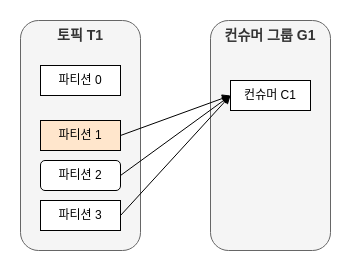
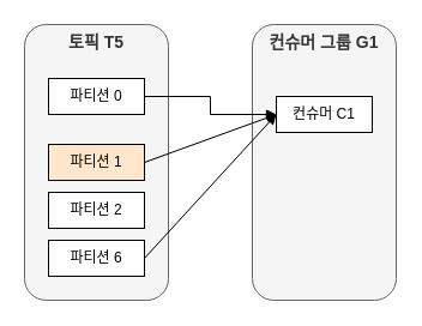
  <mxCell id="0" />
  <mxCell id="1" parent="0" />
- <mxCell id="2" value="토픽 T1" style="rounded=1;whiteSpace=wrap;html=1;fontStyle=1;fontSize=14;verticalAlign=top;fillColor=#f5f5f5;fontColor=#333333;strokeColor=#666666;" vertex="1" parent="1"><mxGeometry x="20" y="20" width="120" height="230" as="geometry" /></mxCell>
+ <mxCell id="2" value="토픽 T5" style="rounded=1;whiteSpace=wrap;html=1;fontStyle=1;fontSize=14;verticalAlign=top;fillColor=#f5f5f5;fontColor=#333333;strokeColor=#666666;" vertex="1" parent="1"><mxGeometry x="20" y="20" width="120" height="230" as="geometry" /></mxCell>
  <mxCell id="3" value="파티션 0" style="rounded=0;whiteSpace=wrap;html=1;" vertex="1" parent="1"><mxGeometry x="40" y="65" width="80" height="30" as="geometry" /></mxCell>
  <mxCell id="4" value="파티션 1" style="rounded=0;whiteSpace=wrap;html=1;fillColor=#ffe6cc;" vertex="1" parent="1"><mxGeometry x="40" y="120" width="80" height="30" as="geometry" /></mxCell>
- <mxCell id="5" value="파티션 2" style="whiteSpace=wrap;html=1;rounded=1;" vertex="1" parent="1"><mxGeometry x="40" y="160" width="80" height="30" as="geometry" /></mxCell>
- <mxCell id="6" value="파티션 3" style="rounded=0;whiteSpace=wrap;html=1;" vertex="1" parent="1"><mxGeometry x="40" y="200" width="80" height="30" as="geometry" /></mxCell>
+ <mxCell id="5" value="파티션 2" style="rounded=0;whiteSpace=wrap;html=1;" vertex="1" parent="1"><mxGeometry x="40" y="160" width="80" height="30" as="geometry" /></mxCell>
+ <mxCell id="6" value="파티션 6" style="rounded=0;whiteSpace=wrap;html=1;" vertex="1" parent="1"><mxGeometry x="40" y="200" width="80" height="30" as="geometry" /></mxCell>
  <mxCell id="7" value="컨슈머 그룹 G1" style="rounded=1;whiteSpace=wrap;html=1;fontStyle=1;fontSize=14;verticalAlign=top;fillColor=#f5f5f5;fontColor=#333333;strokeColor=#666666;" vertex="1" parent="1"><mxGeometry x="210" y="20" width="120" height="230" as="geometry" /></mxCell>
  <mxCell id="8" value="컨슈머 C1" style="rounded=0;whiteSpace=wrap;html=1;" vertex="1" parent="1"><mxGeometry x="230" y="80" width="80" height="30" as="geometry" /></mxCell>
+ <mxCell id="9" style="edgeStyle=orthogonalEdgeStyle;rounded=0;orthogonalLoop=1;jettySize=auto;html=1;entryX=0;entryY=0.5;entryDx=0;entryDy=0;endArrow=block;endFill=1;" edge="1" parent="1" source="3" target="8"><mxGeometry relative="1" as="geometry" /></mxCell>
  <mxCell id="10" style="rounded=0;orthogonalLoop=1;jettySize=auto;html=1;entryX=0;entryY=0.5;entryDx=0;entryDy=0;endArrow=block;endFill=1;exitX=1;exitY=0.5;exitDx=0;exitDy=0;" edge="1" parent="1" source="4" target="8"><mxGeometry relative="1" as="geometry" /></mxCell>
- <mxCell id="11" style="rounded=0;orthogonalLoop=1;jettySize=auto;html=1;entryX=0;entryY=0.5;entryDx=0;entryDy=0;endArrow=block;endFill=1;exitX=1;exitY=0.5;exitDx=0;exitDy=0;" edge="1" parent="1" source="5" target="8"><mxGeometry relative="1" as="geometry" /></mxCell>
  <mxCell id="12" style="rounded=0;orthogonalLoop=1;jettySize=auto;html=1;entryX=0;entryY=0.5;entryDx=0;entryDy=0;endArrow=block;endFill=1;exitX=1;exitY=0.5;exitDx=0;exitDy=0;" edge="1" parent="1" source="6" target="8"><mxGeometry relative="1" as="geometry" /></mxCell>
